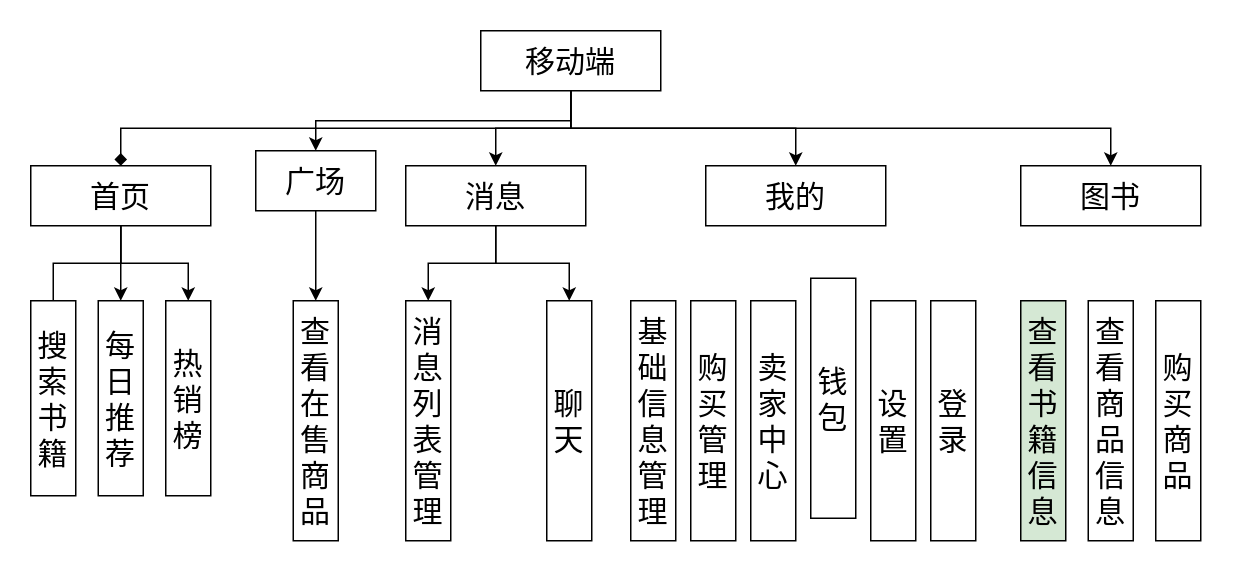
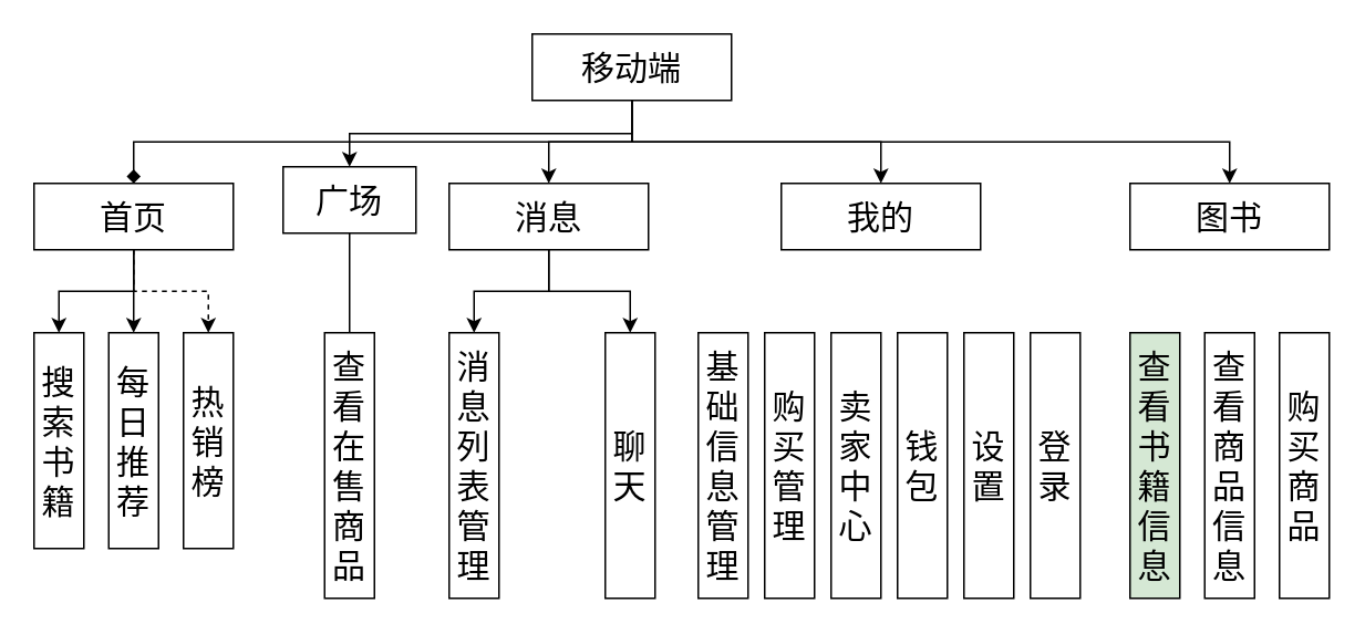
  <mxCell id="0" />
  <mxCell id="1" parent="0" />
  <mxCell id="2" style="edgeStyle=orthogonalEdgeStyle;rounded=0;orthogonalLoop=1;jettySize=auto;html=1;exitX=0.5;exitY=1;exitDx=0;exitDy=0;fontSize=20;endArrow=diamond;" edge="1" parent="1" source="7" target="11"><mxGeometry relative="1" as="geometry"><mxPoint x="20" y="107" as="targetPoint" /></mxGeometry></mxCell>
  <mxCell id="3" style="edgeStyle=orthogonalEdgeStyle;rounded=0;orthogonalLoop=1;jettySize=auto;html=1;exitX=0.5;exitY=1;exitDx=0;exitDy=0;entryX=0.5;entryY=0;entryDx=0;entryDy=0;fontSize=20;" edge="1" parent="1" source="7" target="13"><mxGeometry relative="1" as="geometry" /></mxCell>
  <mxCell id="4" style="edgeStyle=orthogonalEdgeStyle;rounded=0;orthogonalLoop=1;jettySize=auto;html=1;exitX=0.5;exitY=1;exitDx=0;exitDy=0;entryX=0.5;entryY=0;entryDx=0;entryDy=0;fontSize=20;" edge="1" parent="1" source="7" target="16"><mxGeometry relative="1" as="geometry" /></mxCell>
  <mxCell id="5" style="edgeStyle=orthogonalEdgeStyle;rounded=0;orthogonalLoop=1;jettySize=auto;html=1;exitX=0.5;exitY=1;exitDx=0;exitDy=0;fontSize=20;" edge="1" parent="1" source="7" target="17"><mxGeometry relative="1" as="geometry" /></mxCell>
  <mxCell id="6" style="edgeStyle=orthogonalEdgeStyle;rounded=0;orthogonalLoop=1;jettySize=auto;html=1;exitX=0.5;exitY=1;exitDx=0;exitDy=0;fontSize=20;" edge="1" parent="1" source="7" target="18"><mxGeometry relative="1" as="geometry" /></mxCell>
  <mxCell id="7" value="移动端" style="rounded=0;whiteSpace=wrap;html=1;fontSize=20;" vertex="1" parent="1"><mxGeometry x="320" y="20" width="120" height="40" as="geometry" /></mxCell>
- <mxCell id="8" style="edgeStyle=orthogonalEdgeStyle;rounded=0;orthogonalLoop=1;jettySize=auto;html=1;exitX=0.5;exitY=1;exitDx=0;exitDy=0;entryX=0.5;entryY=0;entryDx=0;entryDy=0;fontSize=20;endArrow=none;" edge="1" parent="1" source="11" target="19"><mxGeometry relative="1" as="geometry" /></mxCell>
+ <mxCell id="8" style="edgeStyle=orthogonalEdgeStyle;rounded=0;orthogonalLoop=1;jettySize=auto;html=1;exitX=0.5;exitY=1;exitDx=0;exitDy=0;entryX=0.5;entryY=0;entryDx=0;entryDy=0;fontSize=20;" edge="1" parent="1" source="11" target="19"><mxGeometry relative="1" as="geometry" /></mxCell>
  <mxCell id="9" style="edgeStyle=orthogonalEdgeStyle;rounded=0;orthogonalLoop=1;jettySize=auto;html=1;exitX=0.5;exitY=1;exitDx=0;exitDy=0;entryX=0.5;entryY=0;entryDx=0;entryDy=0;fontSize=20;" edge="1" parent="1" source="11" target="20"><mxGeometry relative="1" as="geometry" /></mxCell>
- <mxCell id="10" style="edgeStyle=orthogonalEdgeStyle;rounded=0;orthogonalLoop=1;jettySize=auto;html=1;exitX=0.5;exitY=1;exitDx=0;exitDy=0;entryX=0.5;entryY=0;entryDx=0;entryDy=0;fontSize=20;" edge="1" parent="1" source="11" target="21"><mxGeometry relative="1" as="geometry" /></mxCell>
+ <mxCell id="10" style="edgeStyle=orthogonalEdgeStyle;rounded=0;orthogonalLoop=1;jettySize=auto;html=1;exitX=0.5;exitY=1;exitDx=0;exitDy=0;entryX=0.5;entryY=0;entryDx=0;entryDy=0;fontSize=20;dashed=1;" edge="1" parent="1" source="11" target="21"><mxGeometry relative="1" as="geometry" /></mxCell>
  <mxCell id="11" value="首页" style="rounded=0;whiteSpace=wrap;html=1;fontSize=20;" vertex="1" parent="1"><mxGeometry x="20" y="110" width="120" height="40" as="geometry" /></mxCell>
- <mxCell id="12" style="edgeStyle=orthogonalEdgeStyle;rounded=0;orthogonalLoop=1;jettySize=auto;html=1;exitX=0.5;exitY=1;exitDx=0;exitDy=0;entryX=0.5;entryY=0;entryDx=0;entryDy=0;fontSize=20;" edge="1" parent="1" source="13" target="22"><mxGeometry relative="1" as="geometry" /></mxCell>
+ <mxCell id="12" style="edgeStyle=orthogonalEdgeStyle;rounded=0;orthogonalLoop=1;jettySize=auto;html=1;exitX=0.5;exitY=1;exitDx=0;exitDy=0;entryX=0.5;entryY=0;entryDx=0;entryDy=0;fontSize=20;endArrow=none;" edge="1" parent="1" source="13" target="22"><mxGeometry relative="1" as="geometry" /></mxCell>
  <mxCell id="13" value="广场" style="rounded=0;whiteSpace=wrap;html=1;fontSize=20;" vertex="1" parent="1"><mxGeometry x="170" y="100" width="80" height="40" as="geometry" /></mxCell>
  <mxCell id="14" style="edgeStyle=orthogonalEdgeStyle;rounded=0;orthogonalLoop=1;jettySize=auto;html=1;entryX=0.5;entryY=0;entryDx=0;entryDy=0;fontSize=20;" edge="1" parent="1" source="16" target="23"><mxGeometry relative="1" as="geometry" /></mxCell>
  <mxCell id="15" style="edgeStyle=orthogonalEdgeStyle;rounded=0;orthogonalLoop=1;jettySize=auto;html=1;exitX=0.5;exitY=1;exitDx=0;exitDy=0;fontSize=20;" edge="1" parent="1" source="16" target="24"><mxGeometry relative="1" as="geometry" /></mxCell>
  <mxCell id="16" value="消息" style="rounded=0;whiteSpace=wrap;html=1;fontSize=20;" vertex="1" parent="1"><mxGeometry x="270" y="110" width="120" height="40" as="geometry" /></mxCell>
  <mxCell id="17" value="我的" style="rounded=0;whiteSpace=wrap;html=1;fontSize=20;" vertex="1" parent="1"><mxGeometry x="470" y="110" width="120" height="40" as="geometry" /></mxCell>
  <mxCell id="18" value="图书" style="rounded=0;whiteSpace=wrap;html=1;fontSize=20;" vertex="1" parent="1"><mxGeometry x="680" y="110" width="120" height="40" as="geometry" /></mxCell>
  <mxCell id="19" value="搜索书籍" style="rounded=0;whiteSpace=wrap;html=1;fontSize=20;" vertex="1" parent="1"><mxGeometry x="20" y="200" width="30" height="130" as="geometry" /></mxCell>
  <mxCell id="20" value="每日推荐" style="rounded=0;whiteSpace=wrap;html=1;fontSize=20;" vertex="1" parent="1"><mxGeometry x="65" y="200" width="30" height="130" as="geometry" /></mxCell>
  <mxCell id="21" value="热销榜" style="rounded=0;whiteSpace=wrap;html=1;fontSize=20;" vertex="1" parent="1"><mxGeometry x="110" y="200" width="30" height="130" as="geometry" /></mxCell>
  <mxCell id="22" value="查看在售商品" style="rounded=0;whiteSpace=wrap;html=1;fontSize=20;" vertex="1" parent="1"><mxGeometry x="195" y="200" width="30" height="160" as="geometry" /></mxCell>
  <mxCell id="23" value="消息列表管理" style="rounded=0;whiteSpace=wrap;html=1;fontSize=20;" vertex="1" parent="1"><mxGeometry x="270" y="200" width="30" height="160" as="geometry" /></mxCell>
  <mxCell id="24" value="聊天" style="rounded=0;whiteSpace=wrap;html=1;fontSize=20;" vertex="1" parent="1"><mxGeometry x="364" y="200" width="30" height="160" as="geometry" /></mxCell>
  <mxCell id="25" value="基础信息管理" style="rounded=0;whiteSpace=wrap;html=1;fontSize=20;" vertex="1" parent="1"><mxGeometry x="420" y="200" width="30" height="160" as="geometry" /></mxCell>
  <mxCell id="26" value="购买管理" style="rounded=0;whiteSpace=wrap;html=1;fontSize=20;" vertex="1" parent="1"><mxGeometry x="460" y="200" width="30" height="160" as="geometry" /></mxCell>
  <mxCell id="27" value="卖家中心" style="rounded=0;whiteSpace=wrap;html=1;fontSize=20;" vertex="1" parent="1"><mxGeometry x="500" y="200" width="30" height="160" as="geometry" /></mxCell>
- <mxCell id="28" value="钱包" style="rounded=0;whiteSpace=wrap;html=1;fontSize=20;" vertex="1" parent="1"><mxGeometry x="540" y="185" width="30" height="160" as="geometry" /></mxCell>
+ <mxCell id="28" value="钱包" style="rounded=0;whiteSpace=wrap;html=1;fontSize=20;" vertex="1" parent="1"><mxGeometry x="540" y="200" width="30" height="160" as="geometry" /></mxCell>
  <mxCell id="29" value="设置" style="rounded=0;whiteSpace=wrap;html=1;fontSize=20;" vertex="1" parent="1"><mxGeometry x="580" y="200" width="30" height="160" as="geometry" /></mxCell>
  <mxCell id="30" value="登录" style="rounded=0;whiteSpace=wrap;html=1;fontSize=20;" vertex="1" parent="1"><mxGeometry x="620" y="200" width="30" height="160" as="geometry" /></mxCell>
  <mxCell id="31" value="查看书籍信息" style="rounded=0;whiteSpace=wrap;html=1;fontSize=20;fillColor=#d5e8d4;" vertex="1" parent="1"><mxGeometry x="680" y="200" width="30" height="160" as="geometry" /></mxCell>
  <mxCell id="32" value="查看商品信息" style="rounded=0;whiteSpace=wrap;html=1;fontSize=20;" vertex="1" parent="1"><mxGeometry x="725" y="200" width="30" height="160" as="geometry" /></mxCell>
  <mxCell id="33" value="购买商品" style="rounded=0;whiteSpace=wrap;html=1;fontSize=20;" vertex="1" parent="1"><mxGeometry x="770" y="200" width="30" height="160" as="geometry" /></mxCell>
